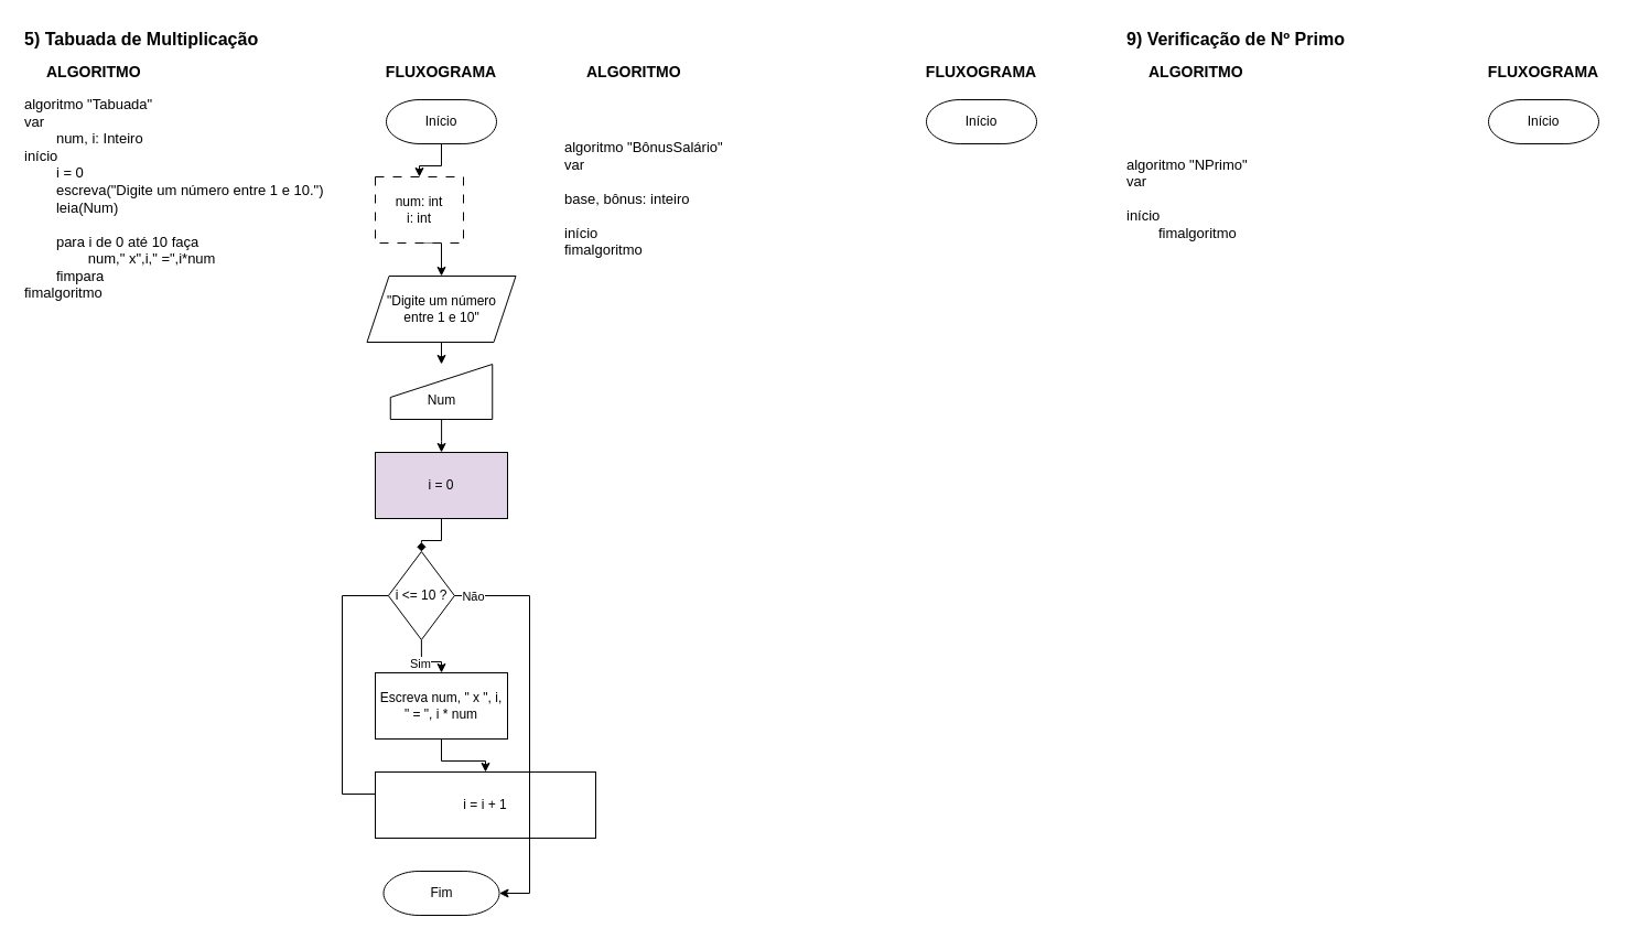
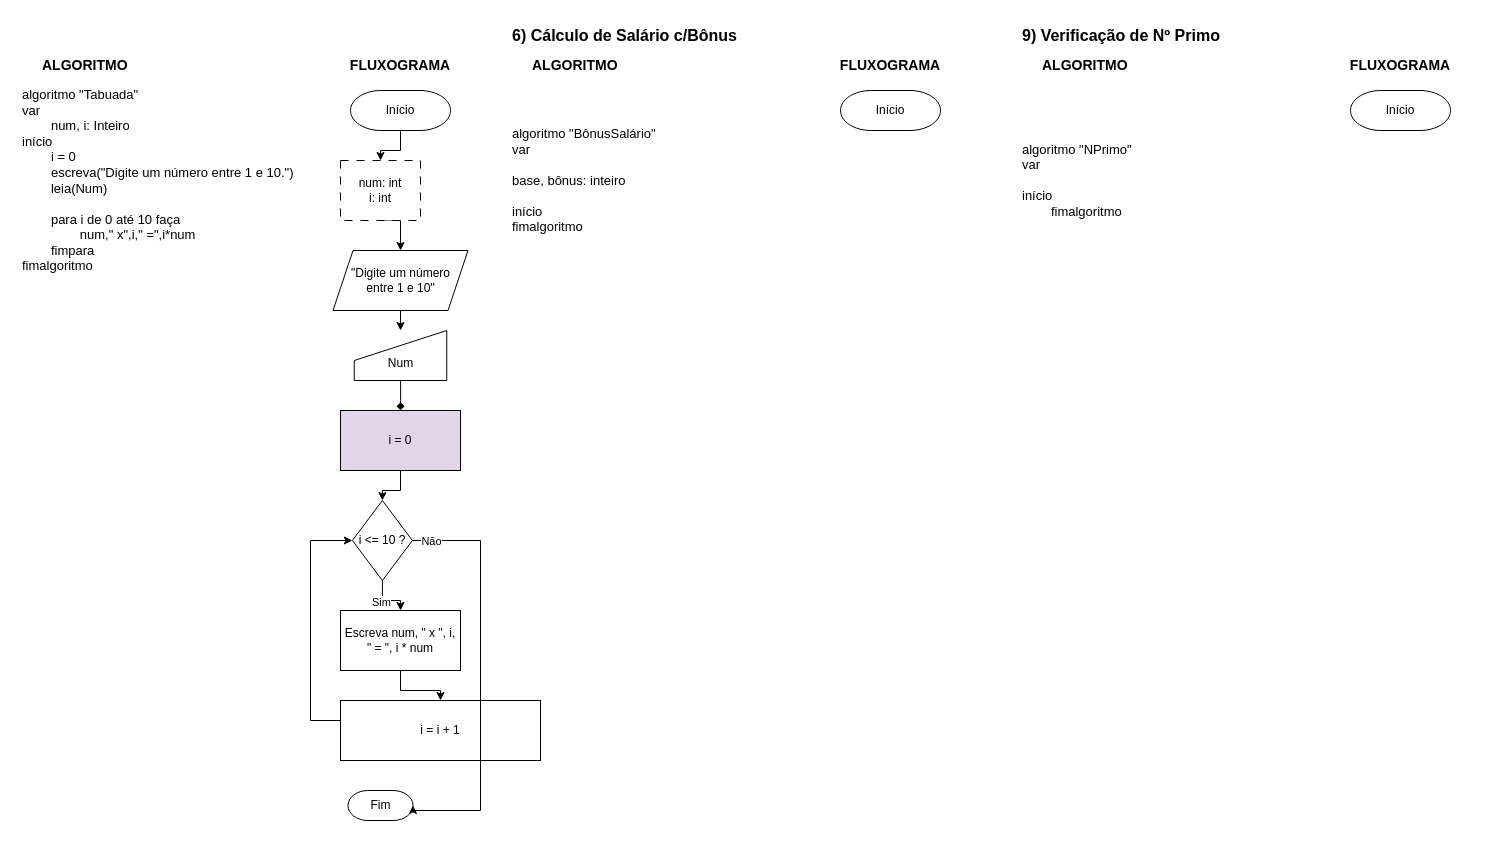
  <mxCell id="0" />
  <mxCell id="1" parent="0" />
  <mxCell id="2" value="&lt;b&gt;ALGORITMO&lt;/b&gt;" style="text;html=1;align=left;verticalAlign=middle;whiteSpace=wrap;rounded=0;fontSize=14;" vertex="1" parent="1"><mxGeometry x="40" y="50" width="130" height="30" as="geometry" /></mxCell>
  <mxCell id="3" value="&lt;b&gt;FLUXOGRAMA&lt;/b&gt;" style="text;html=1;align=center;verticalAlign=middle;whiteSpace=wrap;rounded=0;fontSize=14;" vertex="1" parent="1"><mxGeometry x="335" y="50" width="130" height="30" as="geometry" /></mxCell>
  <mxCell id="4" value="algoritmo &quot;Tabuada&quot;&lt;div&gt;&lt;span style=&quot;background-color: transparent; color: light-dark(rgb(0, 0, 0), rgb(255, 255, 255));&quot;&gt;var&lt;/span&gt;&lt;div&gt;&lt;span style=&quot;white-space: pre;&quot;&gt;&#09;&lt;/span&gt;&lt;span style=&quot;background-color: transparent; color: light-dark(rgb(0, 0, 0), rgb(255, 255, 255));&quot;&gt;num, i: Inteiro&lt;/span&gt;&lt;br&gt;&lt;/div&gt;&lt;div&gt;início&lt;br&gt;&lt;/div&gt;&lt;div&gt;&lt;span style=&quot;white-space: pre;&quot;&gt;&#09;&lt;/span&gt;i = 0&lt;br&gt;&lt;/div&gt;&lt;div&gt;&lt;span style=&quot;background-color: transparent; color: light-dark(rgb(0, 0, 0), rgb(255, 255, 255)); white-space: pre;&quot;&gt;&#09;&lt;/span&gt;e&lt;span style=&quot;background-color: transparent; color: light-dark(rgb(0, 0, 0), rgb(255, 255, 255));&quot;&gt;screva(&quot;Digite um número entre 1 e 10.&quot;)&lt;/span&gt;&lt;/div&gt;&lt;div&gt;&lt;span style=&quot;white-space: pre;&quot;&gt;&#09;&lt;/span&gt;leia(Num)&lt;/div&gt;&lt;div&gt;&lt;br&gt;&lt;/div&gt;&lt;div&gt;&lt;span style=&quot;white-space: pre;&quot;&gt;&#09;&lt;/span&gt;para i de 0 até 10 faça&lt;/div&gt;&lt;div&gt;&lt;span style=&quot;white-space: pre;&quot;&gt;&#09;&lt;span style=&quot;white-space: pre;&quot;&gt;&#09;&lt;/span&gt;&lt;/span&gt;num,&quot; x&quot;,i,&quot; =&quot;,i*num&lt;br&gt;&lt;/div&gt;&lt;div&gt;&lt;span style=&quot;background-color: transparent; color: light-dark(rgb(0, 0, 0), rgb(255, 255, 255)); white-space: pre;&quot;&gt;&#09;&lt;/span&gt;&lt;span style=&quot;background-color: transparent; color: light-dark(rgb(0, 0, 0), rgb(255, 255, 255));&quot;&gt;fimpara&lt;/span&gt;&lt;/div&gt;&lt;div&gt;&lt;span style=&quot;background-color: transparent; color: light-dark(rgb(0, 0, 0), rgb(255, 255, 255));&quot;&gt;fimalgoritmo&lt;/span&gt;&lt;/div&gt;&lt;/div&gt;" style="text;html=1;align=left;verticalAlign=middle;whiteSpace=wrap;rounded=0;fontSize=13;labelPosition=center;verticalLabelPosition=middle;" vertex="1" parent="1"><mxGeometry x="20" y="80" width="290" height="200" as="geometry" /></mxCell>
- <mxCell id="5" value="&lt;font style=&quot;font-size: 16px;&quot;&gt;&lt;b&gt;5) Tabuada de Multiplicação&lt;/b&gt;&lt;/font&gt;" style="text;html=1;align=left;verticalAlign=middle;whiteSpace=wrap;rounded=0;fontSize=14;" vertex="1" parent="1"><mxGeometry x="20" y="20" width="270" height="30" as="geometry" /></mxCell>
  <mxCell id="6" style="edgeStyle=orthogonalEdgeStyle;rounded=0;orthogonalLoop=1;jettySize=auto;html=1;exitX=0.5;exitY=1;exitDx=0;exitDy=0;exitPerimeter=0;" edge="1" parent="1" source="7" target="10"><mxGeometry relative="1" as="geometry" /></mxCell>
  <mxCell id="7" value="Início" style="strokeWidth=1;html=1;shape=mxgraph.flowchart.terminator;whiteSpace=wrap;" vertex="1" parent="1"><mxGeometry x="350" y="90" width="100" height="40" as="geometry" /></mxCell>
- <mxCell id="8" value="Fim" style="strokeWidth=1;html=1;shape=mxgraph.flowchart.terminator;whiteSpace=wrap;" vertex="1" parent="1"><mxGeometry x="347.51" y="790" width="105" height="40" as="geometry" /></mxCell>
+ <mxCell id="8" value="Fim" style="strokeWidth=1;html=1;shape=mxgraph.flowchart.terminator;whiteSpace=wrap;" vertex="1" parent="1"><mxGeometry x="347.51" y="790" width="65" height="30" as="geometry" /></mxCell>
  <mxCell id="9" style="edgeStyle=orthogonalEdgeStyle;rounded=0;orthogonalLoop=1;jettySize=auto;html=1;exitX=0.5;exitY=1;exitDx=0;exitDy=0;entryX=0.5;entryY=0;entryDx=0;entryDy=0;" edge="1" parent="1" source="10" target="12"><mxGeometry relative="1" as="geometry" /></mxCell>
  <mxCell id="10" value="num: int&lt;div&gt;i: int&lt;/div&gt;" style="rounded=0;whiteSpace=wrap;html=1;dashed=1;dashPattern=8 8;" vertex="1" parent="1"><mxGeometry x="340" y="160" width="80" height="60" as="geometry" /></mxCell>
  <mxCell id="11" value="" style="edgeStyle=orthogonalEdgeStyle;rounded=0;orthogonalLoop=1;jettySize=auto;html=1;" edge="1" parent="1" source="12" target="14"><mxGeometry relative="1" as="geometry" /></mxCell>
  <mxCell id="12" value="&quot;Digite um número&lt;div&gt;entre 1 e 10&quot;&lt;/div&gt;" style="shape=parallelogram;perimeter=parallelogramPerimeter;whiteSpace=wrap;html=1;fixedSize=1;" vertex="1" parent="1"><mxGeometry x="332.5" y="250" width="135" height="60" as="geometry" /></mxCell>
- <mxCell id="13" value="" style="edgeStyle=orthogonalEdgeStyle;rounded=0;orthogonalLoop=1;jettySize=auto;html=1;" edge="1" parent="1" source="14" target="16"><mxGeometry relative="1" as="geometry" /></mxCell>
+ <mxCell id="13" value="" style="edgeStyle=orthogonalEdgeStyle;rounded=0;orthogonalLoop=1;jettySize=auto;html=1;endArrow=diamond;" edge="1" parent="1" source="14" target="16"><mxGeometry relative="1" as="geometry" /></mxCell>
  <mxCell id="14" value="&lt;div&gt;&lt;br&gt;&lt;/div&gt;Num" style="shape=manualInput;whiteSpace=wrap;html=1;" vertex="1" parent="1"><mxGeometry x="353.75" y="330" width="92.5" height="50" as="geometry" /></mxCell>
- <mxCell id="15" value="" style="edgeStyle=orthogonalEdgeStyle;rounded=0;orthogonalLoop=1;jettySize=auto;html=1;endArrow=diamond;" edge="1" parent="1" source="16" target="19"><mxGeometry relative="1" as="geometry" /></mxCell>
+ <mxCell id="15" value="" style="edgeStyle=orthogonalEdgeStyle;rounded=0;orthogonalLoop=1;jettySize=auto;html=1;" edge="1" parent="1" source="16" target="19"><mxGeometry relative="1" as="geometry" /></mxCell>
  <mxCell id="16" value="i = 0" style="rounded=0;whiteSpace=wrap;html=1;fillColor=#e1d5e7;" vertex="1" parent="1"><mxGeometry x="340" y="410" width="120" height="60" as="geometry" /></mxCell>
  <mxCell id="17" value="" style="edgeStyle=orthogonalEdgeStyle;rounded=0;orthogonalLoop=1;jettySize=auto;html=1;" edge="1" parent="1" source="19" target="21"><mxGeometry relative="1" as="geometry" /></mxCell>
  <mxCell id="18" value="Sim" style="edgeLabel;html=1;align=center;verticalAlign=middle;resizable=0;points=[];" connectable="0" vertex="1" parent="17"><mxGeometry x="-0.2" y="-1" relative="1" as="geometry"><mxPoint y="3" as="offset" /></mxGeometry></mxCell>
  <mxCell id="19" value="i &amp;lt;= 10 ?" style="rhombus;whiteSpace=wrap;html=1;" vertex="1" parent="1"><mxGeometry x="351.88" y="500" width="60" height="80" as="geometry" /></mxCell>
  <mxCell id="20" value="" style="edgeStyle=orthogonalEdgeStyle;rounded=0;orthogonalLoop=1;jettySize=auto;html=1;" edge="1" parent="1" source="21" target="23"><mxGeometry relative="1" as="geometry" /></mxCell>
  <mxCell id="21" value="Escreva num, &quot; x &quot;, i, &quot; = &quot;, i * num" style="whiteSpace=wrap;html=1;" vertex="1" parent="1"><mxGeometry x="340.005" y="610" width="120" height="60" as="geometry" /></mxCell>
- <mxCell id="22" style="edgeStyle=orthogonalEdgeStyle;rounded=0;orthogonalLoop=1;jettySize=auto;html=1;entryX=0;entryY=0.5;entryDx=0;entryDy=0;endArrow=none;" edge="1" parent="1" source="23" target="19"><mxGeometry relative="1" as="geometry"><Array as="points"><mxPoint x="310" y="720" /><mxPoint x="310" y="540" /></Array></mxGeometry></mxCell>
+ <mxCell id="22" style="edgeStyle=orthogonalEdgeStyle;rounded=0;orthogonalLoop=1;jettySize=auto;html=1;entryX=0;entryY=0.5;entryDx=0;entryDy=0;" edge="1" parent="1" source="23" target="19"><mxGeometry relative="1" as="geometry"><Array as="points"><mxPoint x="310" y="720" /><mxPoint x="310" y="540" /></Array></mxGeometry></mxCell>
  <mxCell id="23" value="i = i + 1" style="whiteSpace=wrap;html=1;" vertex="1" parent="1"><mxGeometry x="340.005" y="700" width="200" height="60" as="geometry" /></mxCell>
  <mxCell id="24" style="edgeStyle=orthogonalEdgeStyle;rounded=0;orthogonalLoop=1;jettySize=auto;html=1;exitX=1;exitY=0.5;exitDx=0;exitDy=0;entryX=1;entryY=0.5;entryDx=0;entryDy=0;entryPerimeter=0;" edge="1" parent="1" source="19" target="8"><mxGeometry relative="1" as="geometry"><Array as="points"><mxPoint x="480" y="540" /><mxPoint x="480" y="810" /></Array></mxGeometry></mxCell>
  <mxCell id="25" value="Não" style="edgeLabel;html=1;align=center;verticalAlign=middle;resizable=0;points=[];" connectable="0" vertex="1" parent="24"><mxGeometry x="-0.933" y="-4" relative="1" as="geometry"><mxPoint x="5" y="-4" as="offset" /></mxGeometry></mxCell>
  <mxCell id="26" value="&lt;b&gt;ALGORITMO&lt;/b&gt;" style="text;html=1;align=left;verticalAlign=middle;whiteSpace=wrap;rounded=0;fontSize=14;" vertex="1" parent="1"><mxGeometry x="530" y="50" width="130" height="30" as="geometry" /></mxCell>
  <mxCell id="27" value="&lt;b&gt;FLUXOGRAMA&lt;/b&gt;" style="text;html=1;align=center;verticalAlign=middle;whiteSpace=wrap;rounded=0;fontSize=14;" vertex="1" parent="1"><mxGeometry x="825" y="50" width="130" height="30" as="geometry" /></mxCell>
  <mxCell id="28" value="algoritmo &quot;BônusSalário&quot;&lt;div&gt;&lt;span style=&quot;background-color: transparent; color: light-dark(rgb(0, 0, 0), rgb(255, 255, 255));&quot;&gt;var&lt;/span&gt;&lt;div&gt;&lt;br&gt;&lt;/div&gt;&lt;div&gt;base, bônus: inteiro&lt;/div&gt;&lt;div&gt;&lt;span style=&quot;white-space: pre;&quot;&gt;&#09;&lt;/span&gt;&lt;br&gt;&lt;/div&gt;&lt;div&gt;início&lt;br&gt;&lt;/div&gt;&lt;div&gt;&lt;span style=&quot;background-color: transparent; color: light-dark(rgb(0, 0, 0), rgb(255, 255, 255));&quot;&gt;fimalgoritmo&lt;/span&gt;&lt;/div&gt;&lt;/div&gt;" style="text;html=1;align=left;verticalAlign=middle;whiteSpace=wrap;rounded=0;fontSize=13;labelPosition=center;verticalLabelPosition=middle;" vertex="1" parent="1"><mxGeometry x="510" y="80" width="290" height="200" as="geometry" /></mxCell>
+ <mxCell id="29" value="&lt;font style=&quot;font-size: 16px;&quot;&gt;&lt;b&gt;6) Cálculo de Salário c/Bônus&lt;/b&gt;&lt;/font&gt;" style="text;html=1;align=left;verticalAlign=middle;whiteSpace=wrap;rounded=0;fontSize=14;" vertex="1" parent="1"><mxGeometry x="510" y="20" width="270" height="30" as="geometry" /></mxCell>
  <mxCell id="30" value="Início" style="strokeWidth=1;html=1;shape=mxgraph.flowchart.terminator;whiteSpace=wrap;" vertex="1" parent="1"><mxGeometry x="840" y="90" width="100" height="40" as="geometry" /></mxCell>
  <mxCell id="31" value="&lt;b&gt;ALGORITMO&lt;/b&gt;" style="text;html=1;align=left;verticalAlign=middle;whiteSpace=wrap;rounded=0;fontSize=14;" vertex="1" parent="1"><mxGeometry x="1040" y="50" width="130" height="30" as="geometry" /></mxCell>
  <mxCell id="32" value="&lt;b&gt;FLUXOGRAMA&lt;/b&gt;" style="text;html=1;align=center;verticalAlign=middle;whiteSpace=wrap;rounded=0;fontSize=14;" vertex="1" parent="1"><mxGeometry x="1335" y="50" width="130" height="30" as="geometry" /></mxCell>
  <mxCell id="33" value="algoritmo &quot;NPrimo&quot;&lt;div&gt;&lt;span style=&quot;background-color: transparent; color: light-dark(rgb(0, 0, 0), rgb(255, 255, 255));&quot;&gt;var&lt;/span&gt;&lt;div&gt;&lt;span style=&quot;white-space: pre;&quot;&gt;&#09;&lt;/span&gt;&lt;br&gt;&lt;/div&gt;&lt;div&gt;início&lt;br&gt;&lt;/div&gt;&lt;div&gt;&lt;span style=&quot;white-space: pre;&quot;&gt;&#09;&lt;/span&gt;&lt;span style=&quot;background-color: transparent; color: light-dark(rgb(0, 0, 0), rgb(255, 255, 255));&quot;&gt;fimalgoritmo&lt;/span&gt;&lt;/div&gt;&lt;/div&gt;" style="text;html=1;align=left;verticalAlign=middle;whiteSpace=wrap;rounded=0;fontSize=13;labelPosition=center;verticalLabelPosition=middle;" vertex="1" parent="1"><mxGeometry x="1020" y="80" width="290" height="200" as="geometry" /></mxCell>
  <mxCell id="34" value="&lt;font style=&quot;font-size: 16px;&quot;&gt;&lt;b&gt;9) Verificação de Nº Primo&lt;/b&gt;&lt;/font&gt;" style="text;html=1;align=left;verticalAlign=middle;whiteSpace=wrap;rounded=0;fontSize=14;" vertex="1" parent="1"><mxGeometry x="1020" y="20" width="270" height="30" as="geometry" /></mxCell>
  <mxCell id="35" value="Início" style="strokeWidth=1;html=1;shape=mxgraph.flowchart.terminator;whiteSpace=wrap;" vertex="1" parent="1"><mxGeometry x="1350" y="90" width="100" height="40" as="geometry" /></mxCell>
